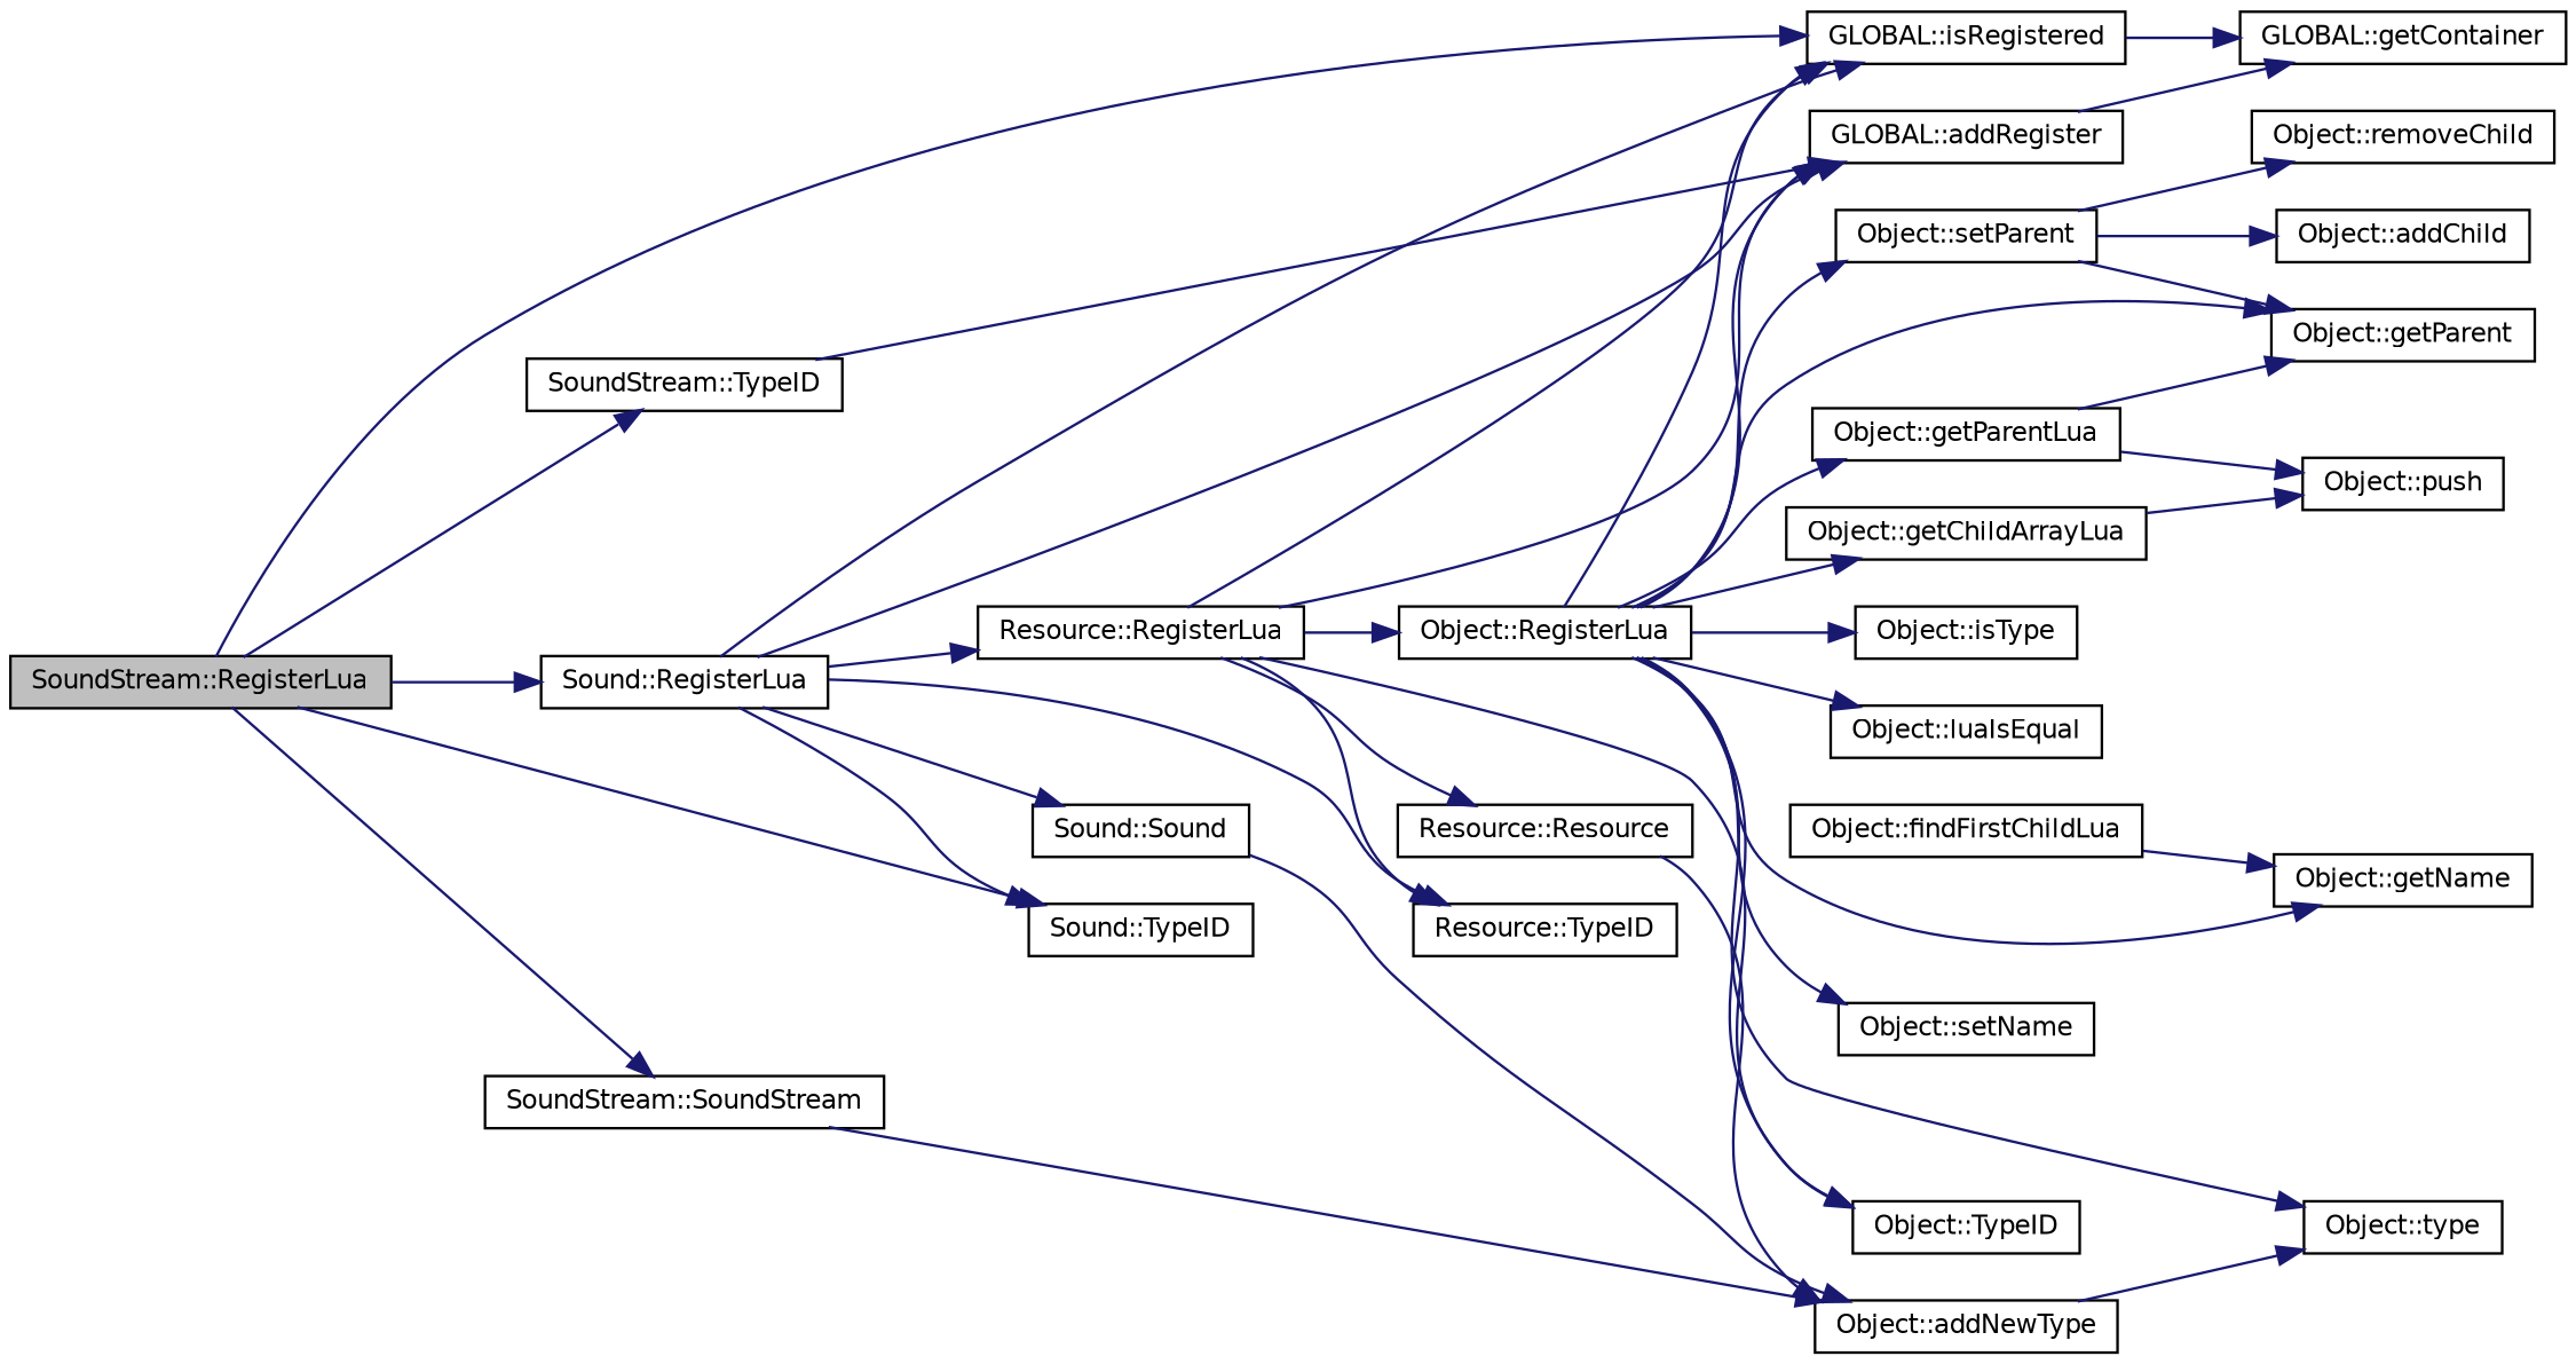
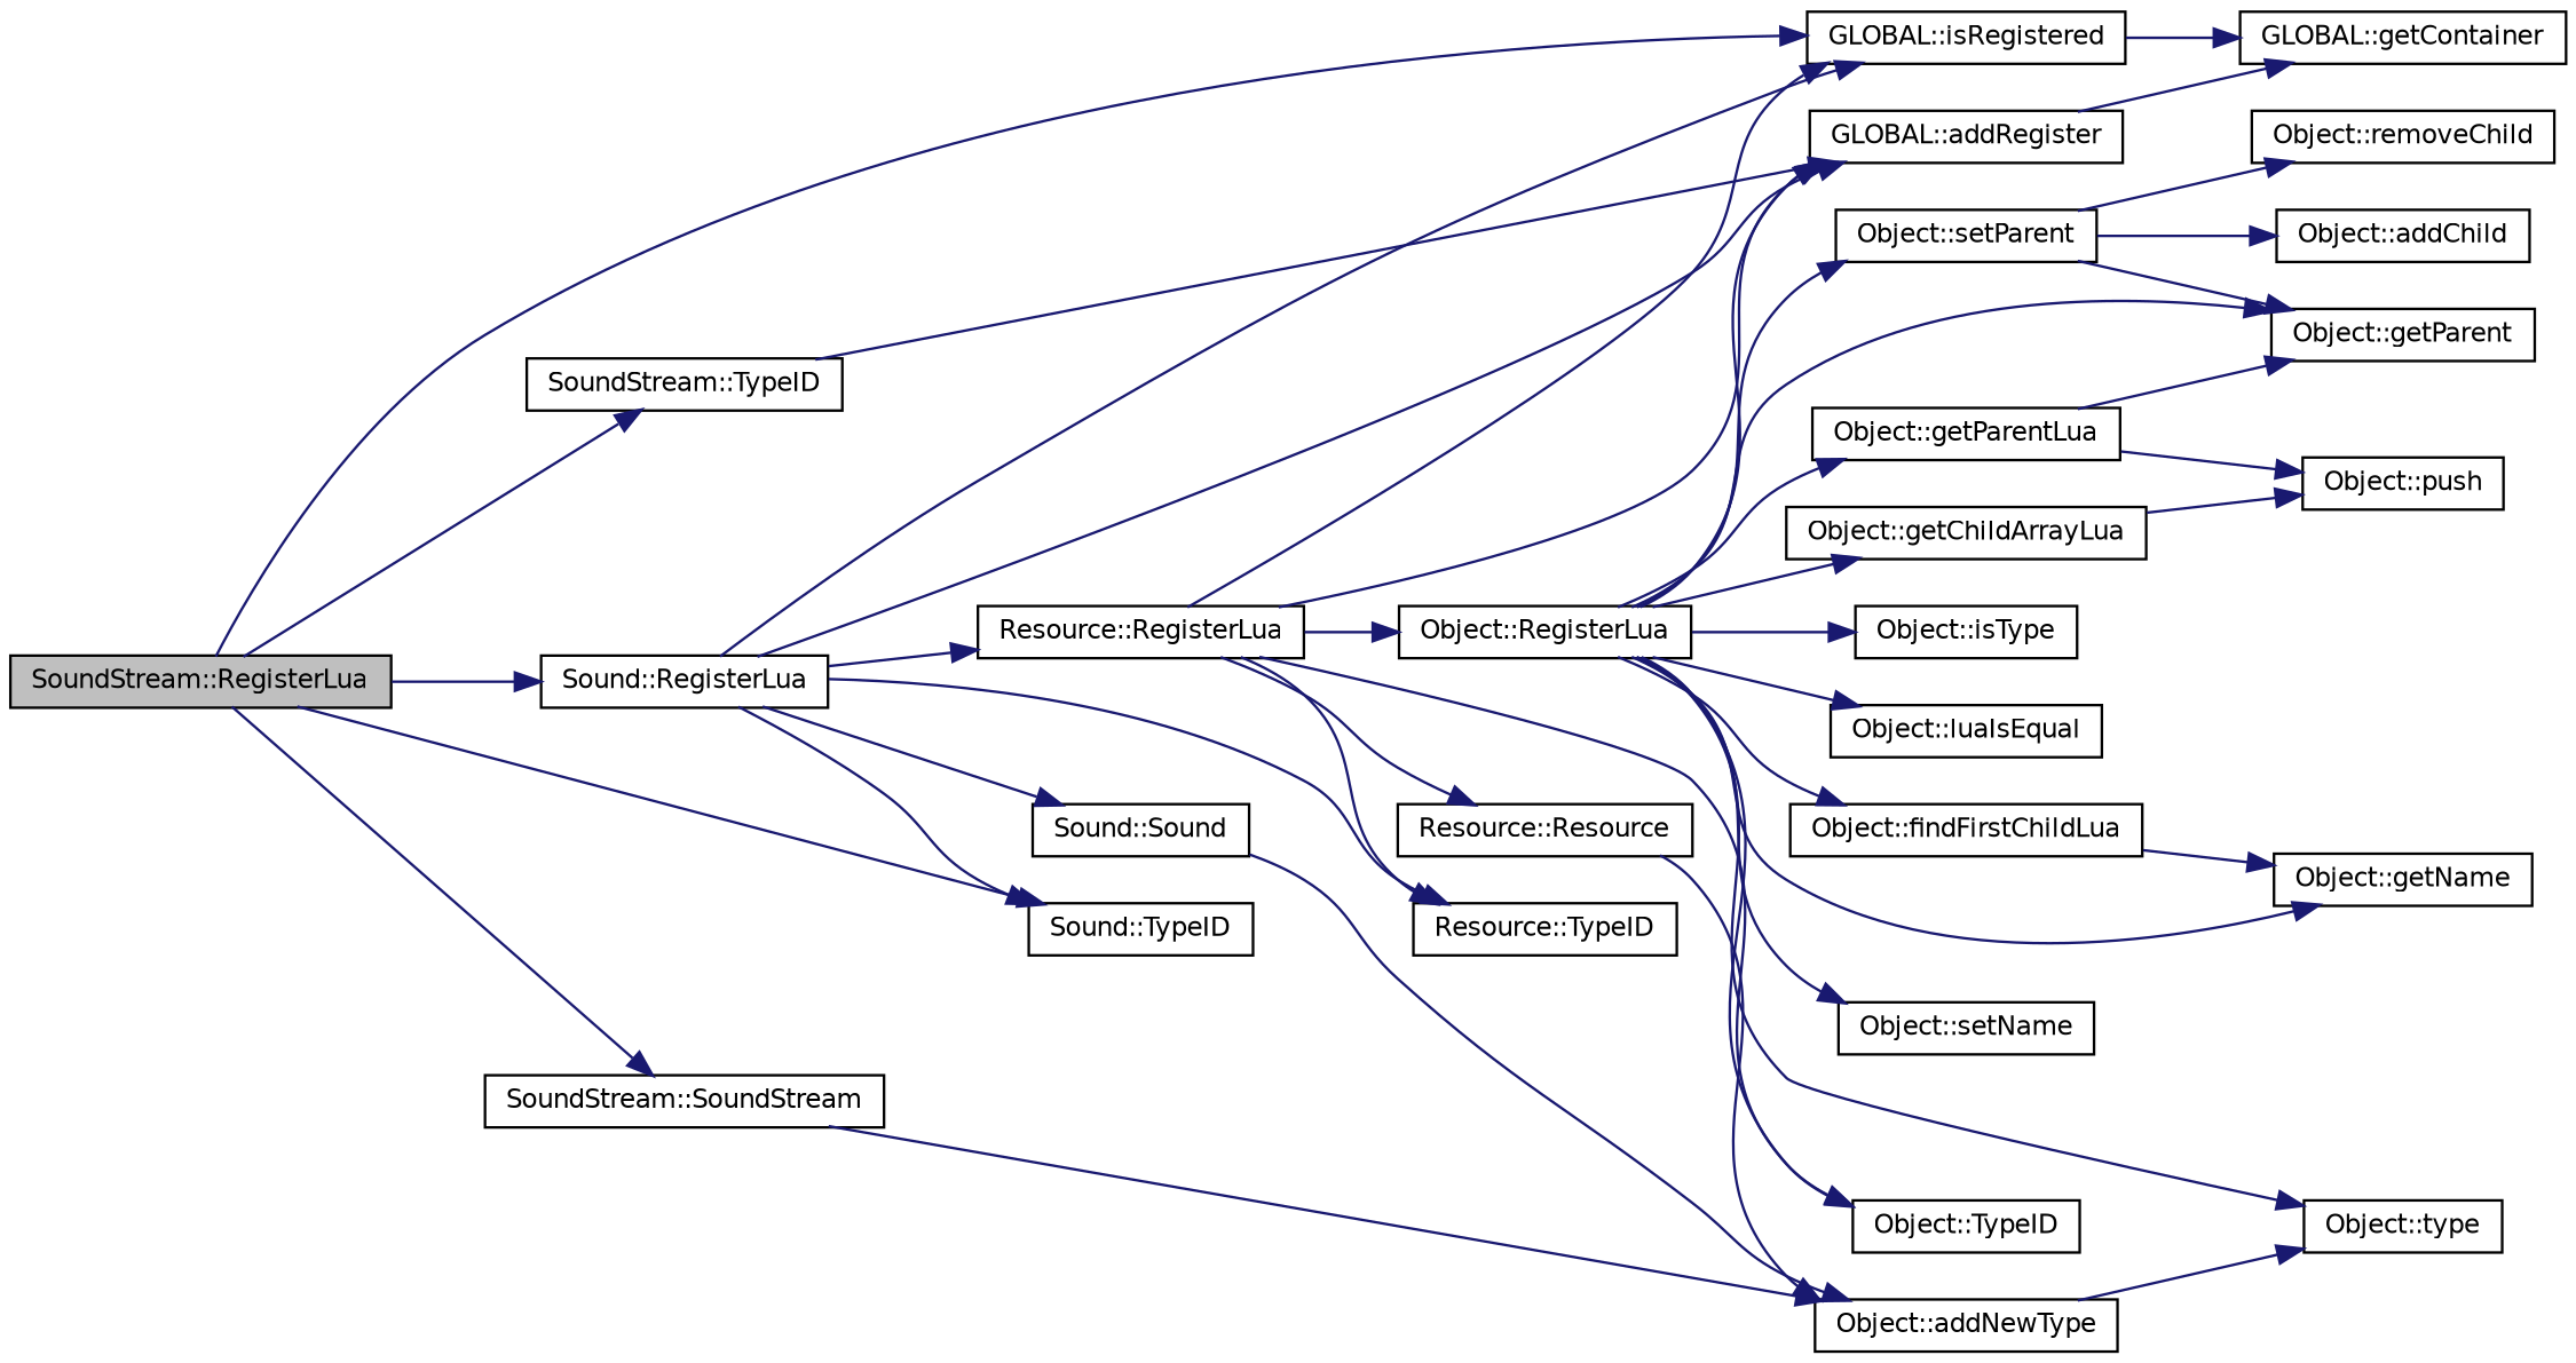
  digraph {
    rankdir=LR
    node [color=black fillcolor=white fontname=Helvetica fontsize=10 shape=record style=filled]
    edge [color=midnightblue fontname=Helvetica fontsize=10 labelfontname=Helvetica labelfontsize=10 style=solid]
    n1 [fillcolor=grey75 fontcolor=black height=0.2 label="SoundStream::RegisterLua" width=0.4]
    n2 [height=0.2 label="GLOBAL::isRegistered" width=0.4]
    n3 [height=0.2 label="Sound::TypeID" width=0.4]
    n4 [height=0.2 label="Sound::RegisterLua" width=0.4]
    n5 [height=0.2 label="SoundStream::TypeID" width=0.4]
    n6 [height=0.2 label="SoundStream::SoundStream" width=0.4]
    n7 [height=0.2 label="GLOBAL::getContainer" width=0.4]
    n8 [height=0.2 label="GLOBAL::addRegister" width=0.4]
    n9 [height=0.2 label="Resource::TypeID" width=0.4]
    n10 [height=0.2 label="Resource::RegisterLua" width=0.4]
    n11 [height=0.2 label="Sound::Sound" width=0.4]
    n12 [height=0.2 label="Object::addNewType" width=0.4]
    n13 [height=0.2 label="Object::TypeID" width=0.4]
    n14 [height=0.2 label="Object::RegisterLua" width=0.4]
    n15 [height=0.2 label="Resource::Resource" width=0.4]
    n16 [height=0.2 label="Object::getName" width=0.4]
    n17 [height=0.2 label="Object::setName" width=0.4]
    n18 [height=0.2 label="Object::getChildArrayLua" width=0.4]
    n19 [height=0.2 label="Object::getParent" width=0.4]
    n20 [height=0.2 label="Object::setParent" width=0.4]
    n21 [height=0.2 label="Object::getParentLua" width=0.4]
    n22 [height=0.2 label="Object::findFirstChildLua" width=0.4]
    n23 [height=0.2 label="Object::isType" width=0.4]
    n24 [height=0.2 label="Object::luaIsEqual" width=0.4]
    n25 [height=0.2 label="Object::type" width=0.4]
    n26 [height=0.2 label="Object::push" width=0.4]
    n27 [height=0.2 label="Object::removeChild" width=0.4]
    n28 [height=0.2 label="Object::addChild" width=0.4]
    n1 -> n2
    n1 -> n3
    n1 -> n4
    n1 -> n5
    n1 -> n6
    n2 -> n7
    n4 -> n2
    n4 -> n3
    n4 -> n8
    n4 -> n9
    n4 -> n10
    n4 -> n11
    n5 -> n8
    n6 -> n12
    n8 -> n7
    n10 -> n2
    n10 -> n8
    n10 -> n9
    n10 -> n13
    n10 -> n14
    n10 -> n15
    n11 -> n12
    n12 -> n25
    n14 -> n8
    n14 -> n13
    n14 -> n16
    n14 -> n17
    n14 -> n18
    n14 -> n19
    n14 -> n20
    n14 -> n21
-   n14 -> n2
+   n14 -> n22
    n14 -> n23
    n14 -> n24
    n14 -> n25
    n15 -> n12
    n18 -> n26
    n20 -> n19
    n20 -> n27
    n20 -> n28
    n21 -> n19
    n21 -> n26
    n22 -> n16
  }
